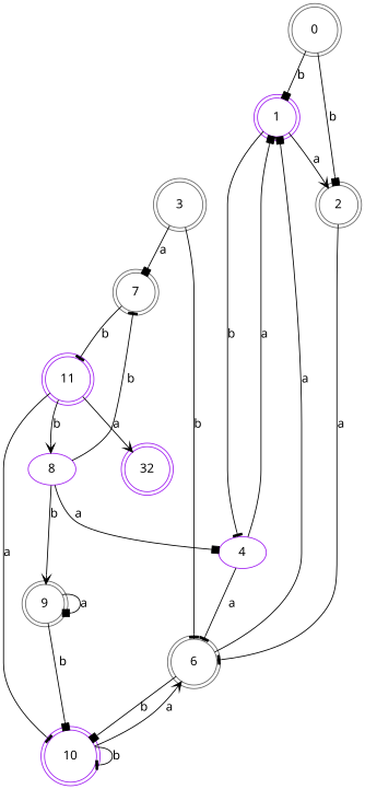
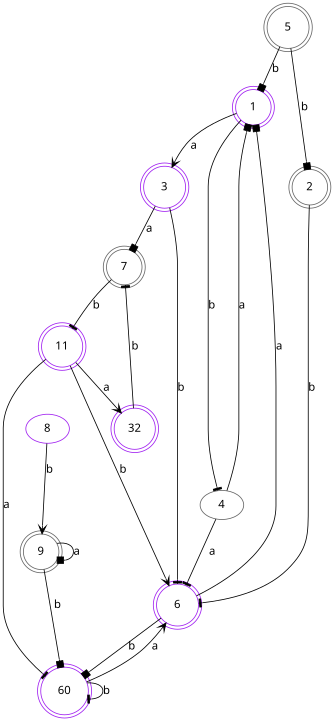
  digraph {
    fontname="Noto Sans"
    node [color=purple fontname="Noto Sans" shape=doublecircle]
    edge [arrowhead=box fontname="Noto Sans"]
-   0 [color=gray40]
+   0 [color=gray40 label=5]
    1
    2 [color=gray40]
-   3 [color=gray40]
-   4 [shape=""]
-   6 [color=gray40]
+   3
+   4 [color=gray40 shape=""]
+   6
    7 [color=gray40]
-   10
+   10 [label=60]
    11
    8 [shape=""]
    9 [color=gray40]
    n12 [label=32]
    0 -> 1 [label=b]
    0 -> 2 [label=b]
-   1 -> 2 [arrowhead=vee label=a]
+   1 -> 3 [arrowhead=vee label=a]
    1 -> 4 [arrowhead=tee label=b]
-   2 -> 6 [arrowhead=tee label=a]
+   2 -> 6 [arrowhead=tee label=b]
    3 -> 6 [arrowhead=tee label=b]
    3 -> 7 [label=a]
    4 -> 1 [label=a]
    4 -> 6 [arrowhead=tee label=a]
    6 -> 1 [label=a]
    6 -> 10 [label=b]
    7 -> 11 [arrowhead=tee label=b]
    10 -> 6 [arrowhead=vee label=a]
    10 -> 10 [arrowhead=tee label=b]
    11 -> 10 [arrowhead=tee label=a]
-   11 -> 8 [arrowhead=vee label=b]
+   11 -> 6 [arrowhead=vee label=b]
    11 -> n12 [arrowhead=vee label=a]
-   8 -> 4 [label=a]
    8 -> 9 [arrowhead=vee label=b]
    9 -> 10 [label=b]
    9 -> 9 [label=a]
-   8 -> 7 [arrowhead=tee label=b]
+   n12 -> 7 [arrowhead=tee label=b]
  }
